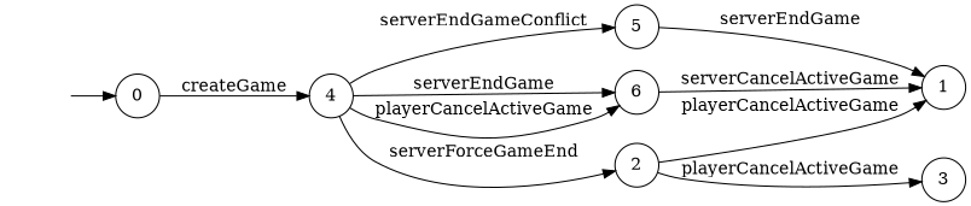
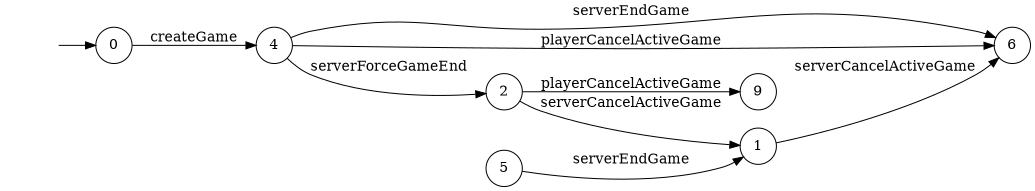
  digraph {
    rankdir=LR
    node [shape=circle]
    "" [shape=plaintext]
    n2 [label=0]
    n3 [label=4]
    n4 [label=5]
    n5 [label=1]
-   n6 [label=3]
+   n6 [label=9]
    n7 [label=6]
    n8 [label=2]
    "" -> n2
    n2 -> n3 [label=createGame]
-   n3 -> n4 [label=serverEndGameConflict]
    n3 -> n7 [label=serverEndGame]
    n3 -> n7 [label=playerCancelActiveGame]
    n3 -> n8 [label=serverForceGameEnd]
    n4 -> n5 [label=serverEndGame]
-   n7 -> n5 [label=serverCancelActiveGame]
-   n8 -> n5 [label=playerCancelActiveGame]
+   n5 -> n7 [label=serverCancelActiveGame]
+   n8 -> n5 [label=serverCancelActiveGame]
    n8 -> n6 [label=playerCancelActiveGame]
  }
